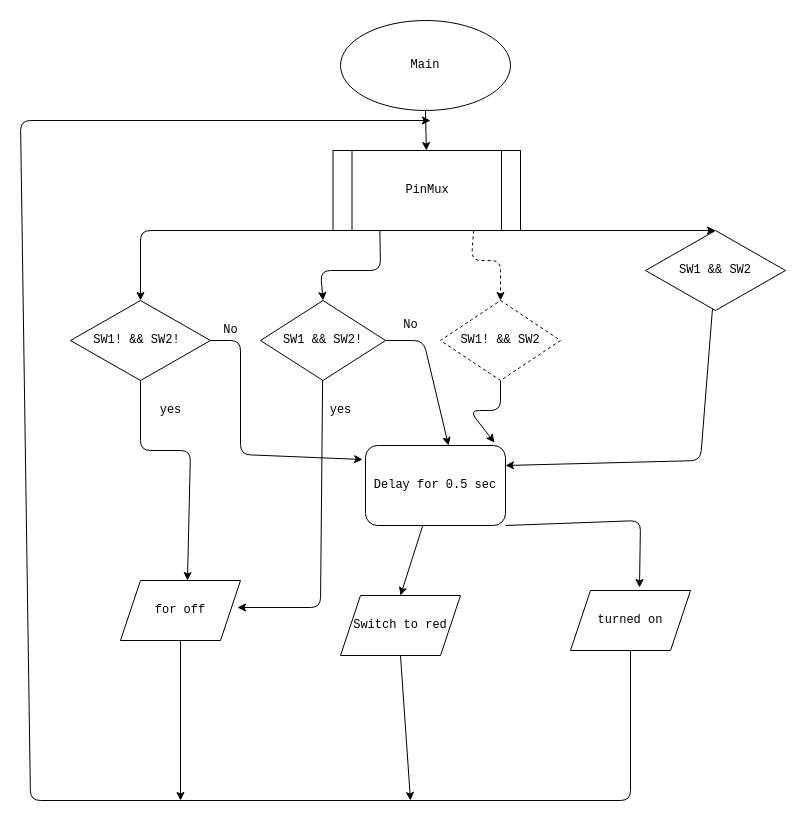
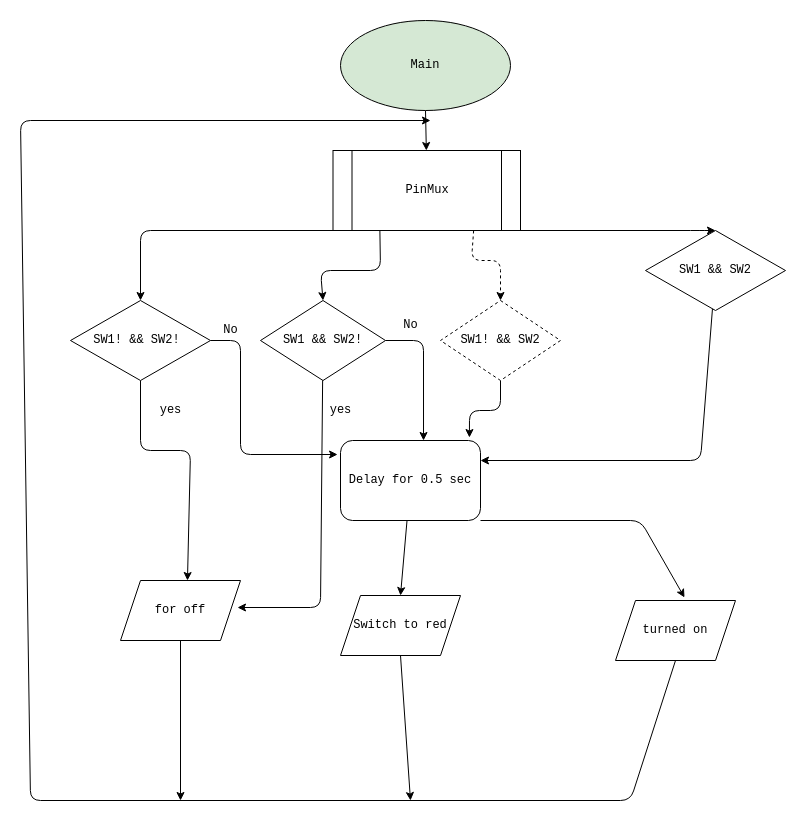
  <mxCell id="0" />
  <mxCell id="1" parent="0" />
  <mxCell id="2" value="" style="edgeStyle=none;html=1;" parent="1" source="3" target="8" edge="1"><mxGeometry relative="1" as="geometry" /></mxCell>
- <mxCell id="3" value="Main" style="ellipse;whiteSpace=wrap;html=1;fontFamily=Courier New;" parent="1" vertex="1"><mxGeometry x="340" y="20" width="170" height="90" as="geometry" /></mxCell>
+ <mxCell id="3" value="Main" style="ellipse;whiteSpace=wrap;html=1;fontFamily=Courier New;fillColor=#d5e8d4;" parent="1" vertex="1"><mxGeometry x="340" y="20" width="170" height="90" as="geometry" /></mxCell>
  <mxCell id="4" style="edgeStyle=none;html=1;exitX=0;exitY=1;exitDx=0;exitDy=0;entryX=0.5;entryY=0;entryDx=0;entryDy=0;" parent="1" source="8" target="11" edge="1"><mxGeometry relative="1" as="geometry"><mxPoint x="-10" y="230" as="targetPoint" /><Array as="points"><mxPoint x="140" y="230" /></Array></mxGeometry></mxCell>
  <mxCell id="5" style="edgeStyle=none;html=1;exitX=0.25;exitY=1;exitDx=0;exitDy=0;entryX=0.5;entryY=0;entryDx=0;entryDy=0;" parent="1" source="8" target="14" edge="1"><mxGeometry relative="1" as="geometry"><mxPoint x="250" y="270" as="targetPoint" /><Array as="points"><mxPoint x="380" y="270" /><mxPoint x="320" y="270" /></Array></mxGeometry></mxCell>
  <mxCell id="6" style="edgeStyle=none;html=1;exitX=0.75;exitY=1;exitDx=0;exitDy=0;entryX=0.5;entryY=0;entryDx=0;entryDy=0;dashed=1;" parent="1" source="8" target="16" edge="1"><mxGeometry relative="1" as="geometry"><Array as="points"><mxPoint x="471" y="260" /><mxPoint x="500" y="260" /></Array></mxGeometry></mxCell>
  <mxCell id="7" style="edgeStyle=none;html=1;exitX=1;exitY=1;exitDx=0;exitDy=0;entryX=0.5;entryY=0;entryDx=0;entryDy=0;" parent="1" source="8" target="18" edge="1"><mxGeometry relative="1" as="geometry"><mxPoint x="760" y="230" as="targetPoint" /><Array as="points"><mxPoint x="700" y="230" /></Array></mxGeometry></mxCell>
  <mxCell id="8" value="PinMux" style="shape=process;whiteSpace=wrap;html=1;backgroundOutline=1;fontFamily=Courier New;" parent="1" vertex="1"><mxGeometry x="332.5" y="150" width="187.5" height="80" as="geometry" /></mxCell>
  <mxCell id="9" style="edgeStyle=none;html=1;exitX=0.5;exitY=1;exitDx=0;exitDy=0;fontFamily=Courier New;entryX=0.558;entryY=0;entryDx=0;entryDy=0;entryPerimeter=0;" edge="1" parent="1" source="11" target="20"><mxGeometry relative="1" as="geometry"><mxPoint x="180" y="580" as="targetPoint" /><Array as="points"><mxPoint x="140" y="450" /><mxPoint x="190" y="450" /></Array></mxGeometry></mxCell>
  <mxCell id="10" style="edgeStyle=none;html=1;fontFamily=Courier New;entryX=-0.021;entryY=0.175;entryDx=0;entryDy=0;entryPerimeter=0;" edge="1" parent="1" source="11" target="27"><mxGeometry relative="1" as="geometry"><mxPoint x="240" y="520" as="targetPoint" /><Array as="points"><mxPoint x="240" y="340" /><mxPoint x="240" y="454" /></Array></mxGeometry></mxCell>
  <mxCell id="11" value="SW1! &amp;amp;&amp;amp; SW2!&amp;nbsp;" style="rhombus;whiteSpace=wrap;html=1;fontFamily=Courier New;" parent="1" vertex="1"><mxGeometry x="70" y="300" width="140" height="80" as="geometry" /></mxCell>
  <mxCell id="12" style="edgeStyle=none;html=1;fontFamily=Courier New;entryX=0.975;entryY=0.45;entryDx=0;entryDy=0;entryPerimeter=0;" edge="1" parent="1" source="14" target="20"><mxGeometry relative="1" as="geometry"><mxPoint x="320" y="660" as="targetPoint" /><Array as="points"><mxPoint x="320" y="607" /></Array></mxGeometry></mxCell>
  <mxCell id="13" style="edgeStyle=none;html=1;fontFamily=Courier New;entryX=0.593;entryY=0;entryDx=0;entryDy=0;entryPerimeter=0;" edge="1" parent="1" source="14" target="27"><mxGeometry relative="1" as="geometry"><mxPoint x="450" y="390" as="targetPoint" /><Array as="points"><mxPoint x="423" y="340" /></Array></mxGeometry></mxCell>
  <mxCell id="14" value="SW1 &amp;amp;&amp;amp; SW2!" style="rhombus;whiteSpace=wrap;html=1;fontFamily=Courier New;" parent="1" vertex="1"><mxGeometry x="260" y="300" width="125" height="80" as="geometry" /></mxCell>
  <mxCell id="15" style="edgeStyle=none;html=1;fontFamily=Courier New;entryX=0.921;entryY=-0.037;entryDx=0;entryDy=0;entryPerimeter=0;" edge="1" parent="1" source="16" target="27"><mxGeometry relative="1" as="geometry"><mxPoint x="500" y="430" as="targetPoint" /><Array as="points"><mxPoint x="500" y="410" /><mxPoint x="469" y="410" /></Array></mxGeometry></mxCell>
  <mxCell id="16" value="SW1! &amp;amp;&amp;amp; SW2" style="rhombus;whiteSpace=wrap;html=1;fontFamily=Courier New;dashed=1;" parent="1" vertex="1"><mxGeometry x="440" y="300" width="120" height="80" as="geometry" /></mxCell>
  <mxCell id="17" style="edgeStyle=none;html=1;fontFamily=Courier New;entryX=1;entryY=0.25;entryDx=0;entryDy=0;" edge="1" parent="1" source="18" target="27"><mxGeometry relative="1" as="geometry"><mxPoint x="700" y="510" as="targetPoint" /><Array as="points"><mxPoint x="700" y="460" /></Array></mxGeometry></mxCell>
  <mxCell id="18" value="SW1 &amp;amp;&amp;amp; SW2" style="rhombus;whiteSpace=wrap;html=1;fontFamily=Courier New;" parent="1" vertex="1"><mxGeometry x="645" y="230" width="140" height="80" as="geometry" /></mxCell>
  <mxCell id="19" style="edgeStyle=none;html=1;fontFamily=Courier New;" edge="1" parent="1" source="20"><mxGeometry relative="1" as="geometry"><mxPoint x="180" y="800" as="targetPoint" /></mxGeometry></mxCell>
  <mxCell id="20" value="for off" style="shape=parallelogram;perimeter=parallelogramPerimeter;whiteSpace=wrap;html=1;fixedSize=1;fontFamily=Courier New;" parent="1" vertex="1"><mxGeometry x="120" y="580" width="120" height="60" as="geometry" /></mxCell>
  <mxCell id="21" style="edgeStyle=none;html=1;exitX=0.5;exitY=1;exitDx=0;exitDy=0;fontFamily=Courier New;" edge="1" parent="1" source="22"><mxGeometry relative="1" as="geometry"><mxPoint x="430" y="120" as="targetPoint" /><Array as="points"><mxPoint x="630" y="800" /><mxPoint x="30" y="800" /><mxPoint x="20" y="120" /></Array></mxGeometry></mxCell>
- <mxCell id="22" value="turned on" style="shape=parallelogram;perimeter=parallelogramPerimeter;whiteSpace=wrap;html=1;fixedSize=1;fontFamily=Courier New;" parent="1" vertex="1"><mxGeometry x="570" y="590" width="120" height="60" as="geometry" /></mxCell>
+ <mxCell id="22" value="turned on" style="shape=parallelogram;perimeter=parallelogramPerimeter;whiteSpace=wrap;html=1;fixedSize=1;fontFamily=Courier New;" parent="1" vertex="1"><mxGeometry x="615" y="600" width="120" height="60" as="geometry" /></mxCell>
  <mxCell id="23" style="edgeStyle=none;html=1;exitX=0.5;exitY=1;exitDx=0;exitDy=0;fontFamily=Courier New;" edge="1" parent="1" source="24"><mxGeometry relative="1" as="geometry"><mxPoint x="410" y="800" as="targetPoint" /></mxGeometry></mxCell>
  <mxCell id="24" value="Switch to red" style="shape=parallelogram;perimeter=parallelogramPerimeter;whiteSpace=wrap;html=1;fixedSize=1;align=center;fontFamily=Courier New;" parent="1" vertex="1"><mxGeometry x="340" y="595" width="120" height="60" as="geometry" /></mxCell>
  <mxCell id="25" style="edgeStyle=none;html=1;exitX=1;exitY=1;exitDx=0;exitDy=0;fontFamily=Courier New;entryX=0.575;entryY=-0.05;entryDx=0;entryDy=0;entryPerimeter=0;" edge="1" parent="1" source="27" target="22"><mxGeometry relative="1" as="geometry"><mxPoint x="720" y="520" as="targetPoint" /><Array as="points"><mxPoint x="640" y="520" /></Array></mxGeometry></mxCell>
  <mxCell id="26" style="edgeStyle=none;html=1;entryX=0.5;entryY=0;entryDx=0;entryDy=0;fontFamily=Courier New;" edge="1" parent="1" source="27" target="24"><mxGeometry relative="1" as="geometry" /></mxCell>
- <mxCell id="27" value="Delay for 0.5 sec" style="rounded=1;whiteSpace=wrap;html=1;fontFamily=Courier New;" vertex="1" parent="1"><mxGeometry x="365" y="445" width="140" height="80" as="geometry" /></mxCell>
+ <mxCell id="27" value="Delay for 0.5 sec" style="rounded=1;whiteSpace=wrap;html=1;fontFamily=Courier New;" vertex="1" parent="1"><mxGeometry x="340" y="440" width="140" height="80" as="geometry" /></mxCell>
  <mxCell id="28" value="yes" style="text;html=1;align=center;verticalAlign=middle;resizable=0;points=[];autosize=1;strokeColor=none;fillColor=none;fontFamily=Courier New;" vertex="1" parent="1"><mxGeometry x="145" y="395" width="50" height="30" as="geometry" /></mxCell>
  <mxCell id="29" value="yes" style="text;html=1;align=center;verticalAlign=middle;resizable=0;points=[];autosize=1;strokeColor=none;fillColor=none;fontFamily=Courier New;" vertex="1" parent="1"><mxGeometry x="315" y="395" width="50" height="30" as="geometry" /></mxCell>
  <mxCell id="30" value="No" style="text;html=1;align=center;verticalAlign=middle;resizable=0;points=[];autosize=1;strokeColor=none;fillColor=none;fontFamily=Courier New;" vertex="1" parent="1"><mxGeometry x="210" y="315" width="40" height="30" as="geometry" /></mxCell>
  <mxCell id="31" value="No" style="text;html=1;align=center;verticalAlign=middle;resizable=0;points=[];autosize=1;strokeColor=none;fillColor=none;fontFamily=Courier New;" vertex="1" parent="1"><mxGeometry x="390" y="310" width="40" height="30" as="geometry" /></mxCell>
